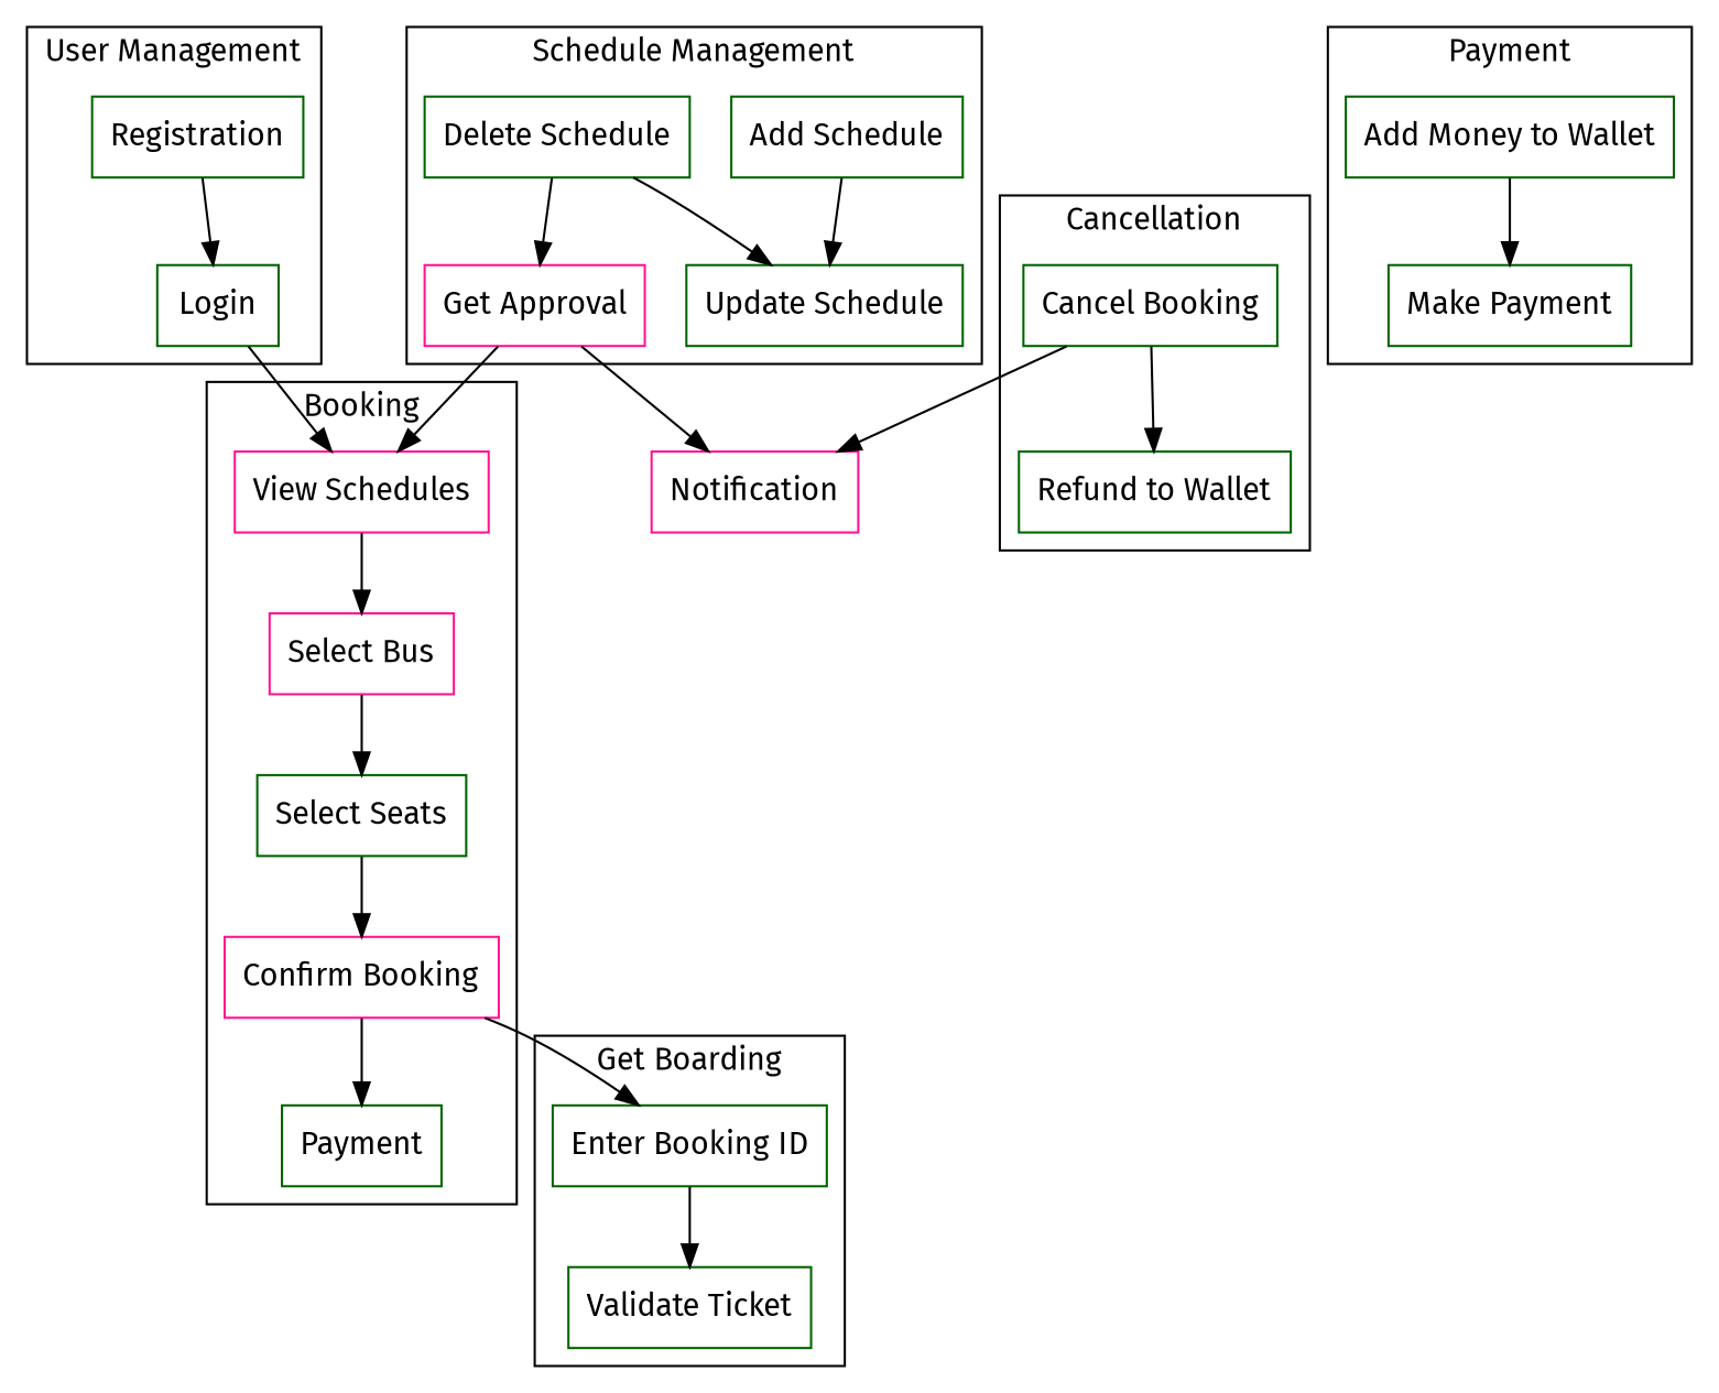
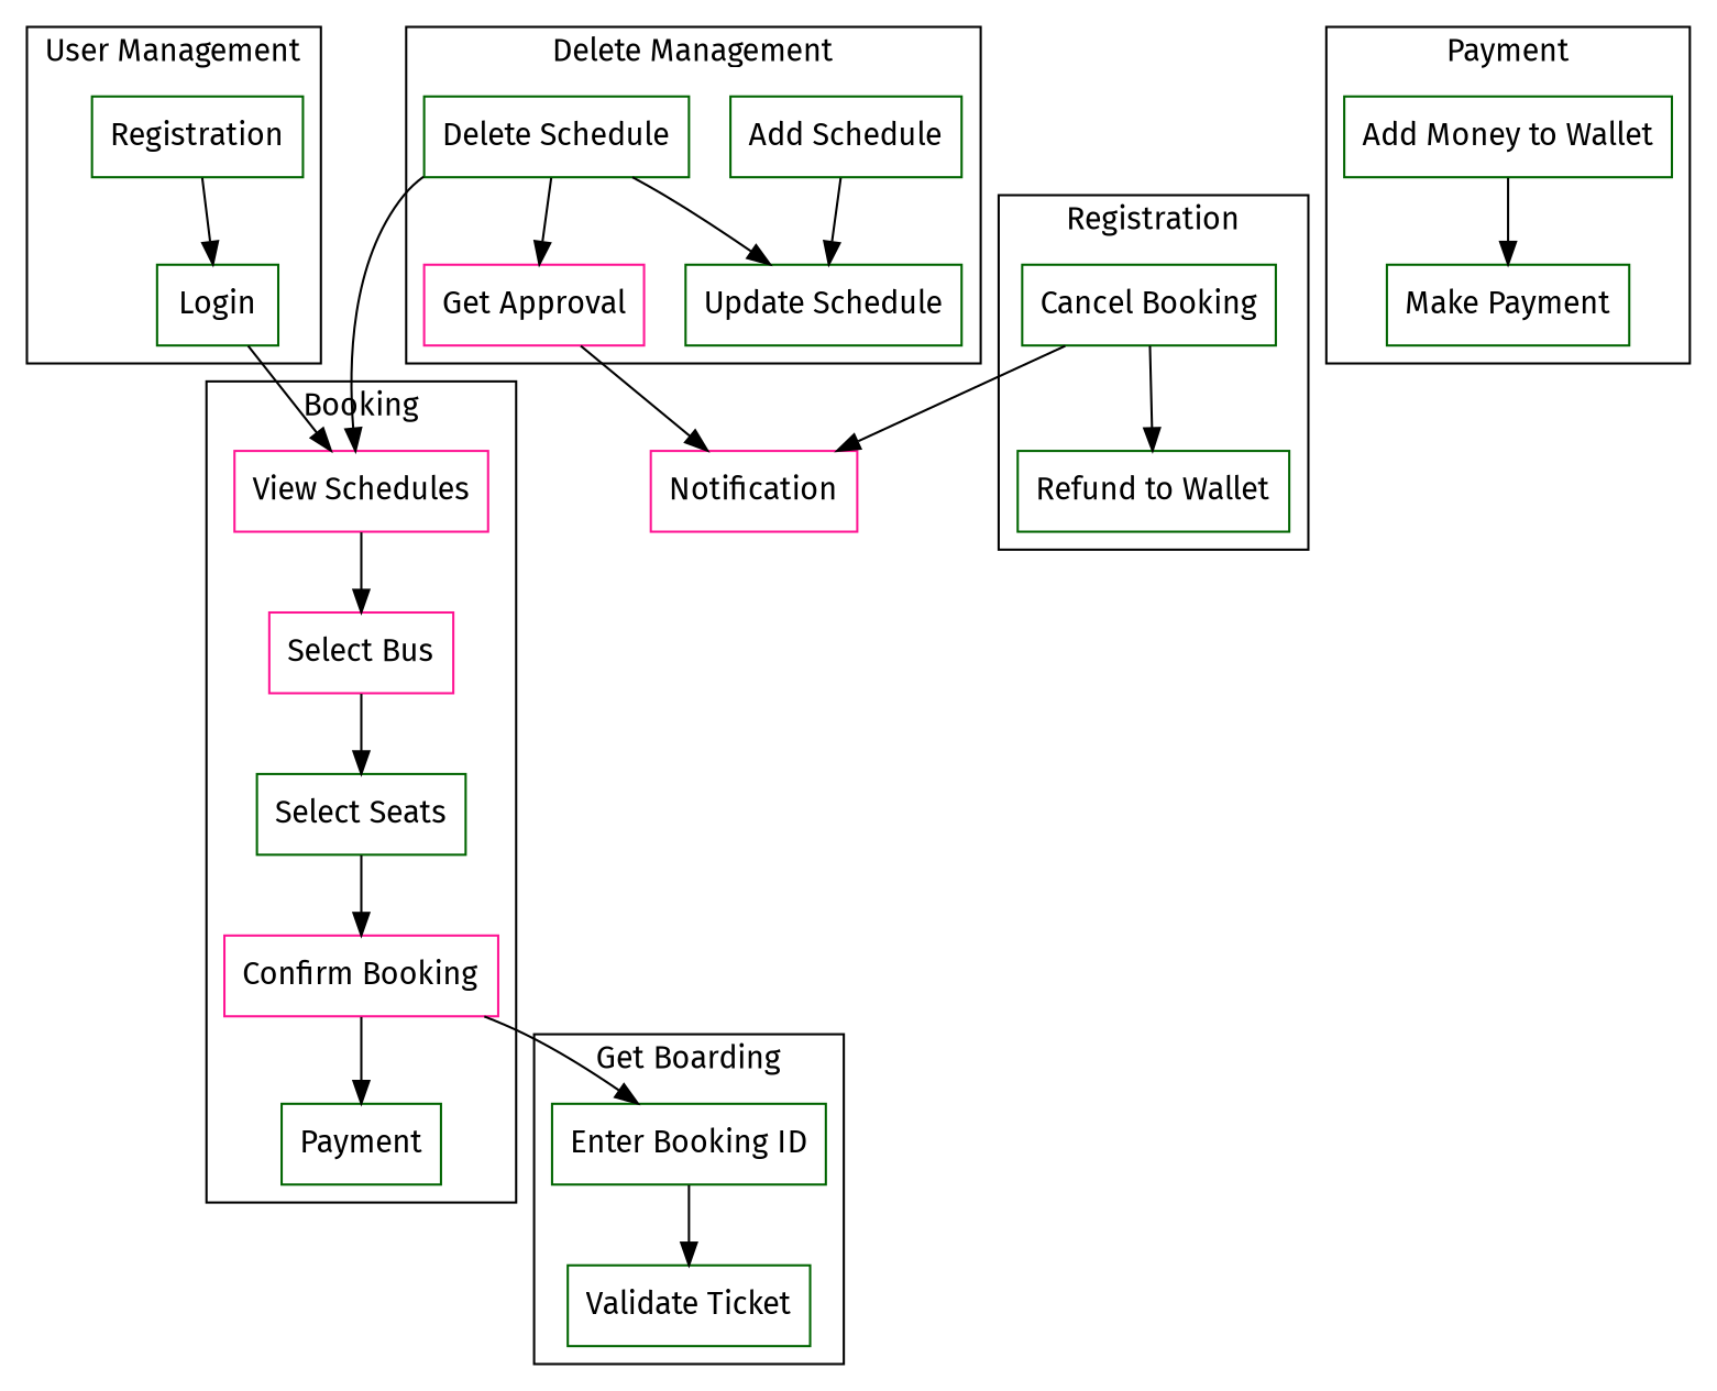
  digraph {
    fontname="Fira Sans"
    node [color=darkgreen fontname="Fira Sans" shape=box]
    edge [fontname="Fira Sans"]
    "Add Schedule"
    "Update Schedule"
    "Delete Schedule"
    "Get Approval" [color=deeppink]
    Registration
    Login
    "View Schedules" [color=deeppink]
    "Select Bus" [color=deeppink]
    "Select Seats"
    "Confirm Booking" [color=deeppink]
    Payment
    "Add Money to Wallet"
    "Make Payment"
    "Cancel Booking"
    "Refund to Wallet"
    "Enter Booking ID"
    "Validate Ticket"
    Notification [color=deeppink]
    subgraph cluster_1 {
-     label="Schedule Management"
+     label="Delete Management"
      "Add Schedule"
      "Update Schedule"
      "Delete Schedule"
      "Get Approval"
    }
    subgraph cluster_2 {
      label="User Management"
      Registration
      Login
    }
    subgraph cluster_3 {
      label=Booking
      "View Schedules"
      "Select Bus"
      "Select Seats"
      "Confirm Booking"
      Payment
    }
    subgraph cluster_4 {
      label=Payment
      "Add Money to Wallet"
      "Make Payment"
    }
    subgraph cluster_5 {
-     label=Cancellation
+     label=Registration
      "Cancel Booking"
      "Refund to Wallet"
    }
    subgraph cluster_6 {
      label="Get Boarding"
      "Enter Booking ID"
      "Validate Ticket"
    }
    "Add Schedule" -> "Update Schedule"
    "Delete Schedule" -> "Update Schedule"
    "Delete Schedule" -> "Get Approval"
-   "Get Approval" -> "View Schedules"
+   "Delete Schedule" -> "View Schedules"
    "Get Approval" -> Notification
    Registration -> Login
    Login -> "View Schedules"
    "View Schedules" -> "Select Bus"
    "Select Bus" -> "Select Seats"
    "Select Seats" -> "Confirm Booking"
    "Confirm Booking" -> Payment
    "Confirm Booking" -> "Enter Booking ID"
    "Add Money to Wallet" -> "Make Payment"
    "Cancel Booking" -> "Refund to Wallet"
    "Cancel Booking" -> Notification
    "Enter Booking ID" -> "Validate Ticket"
  }
